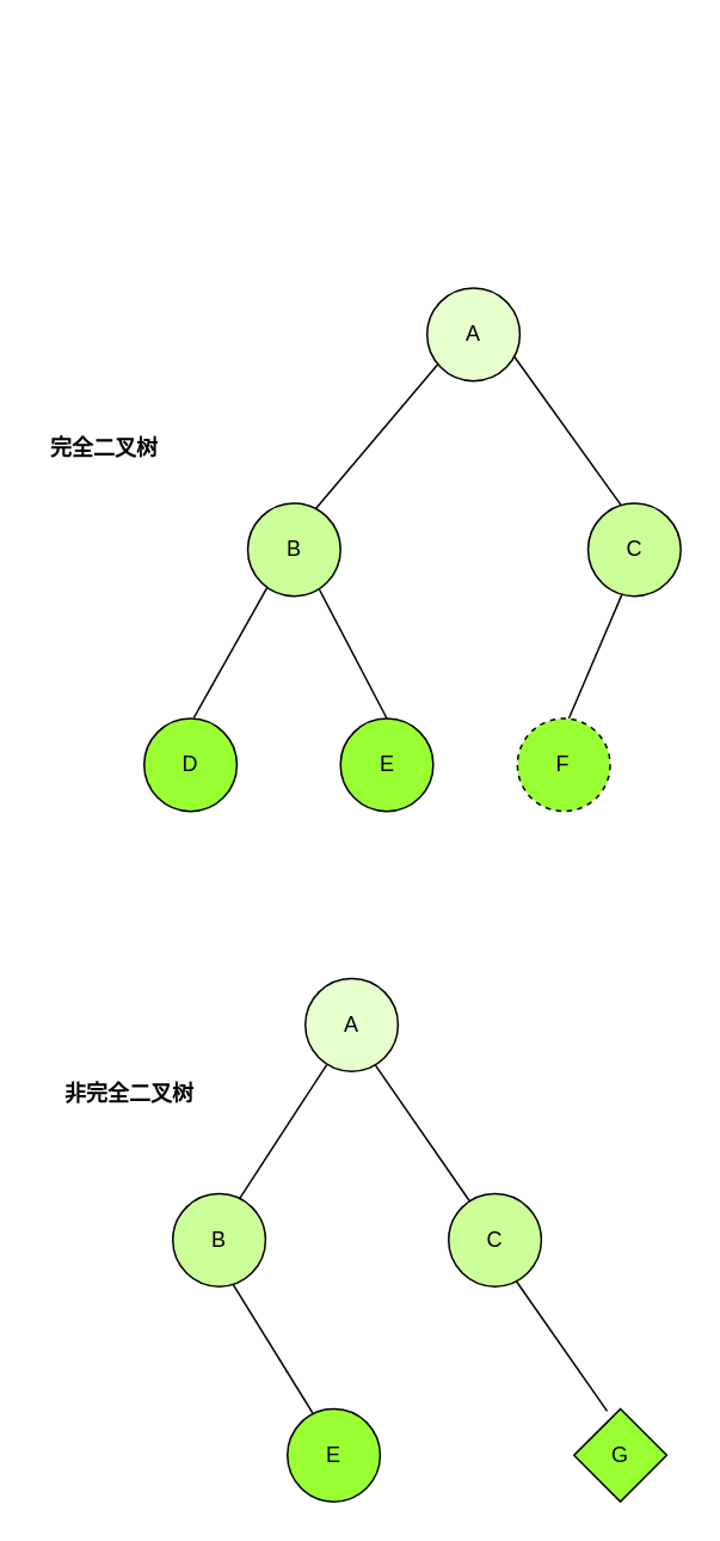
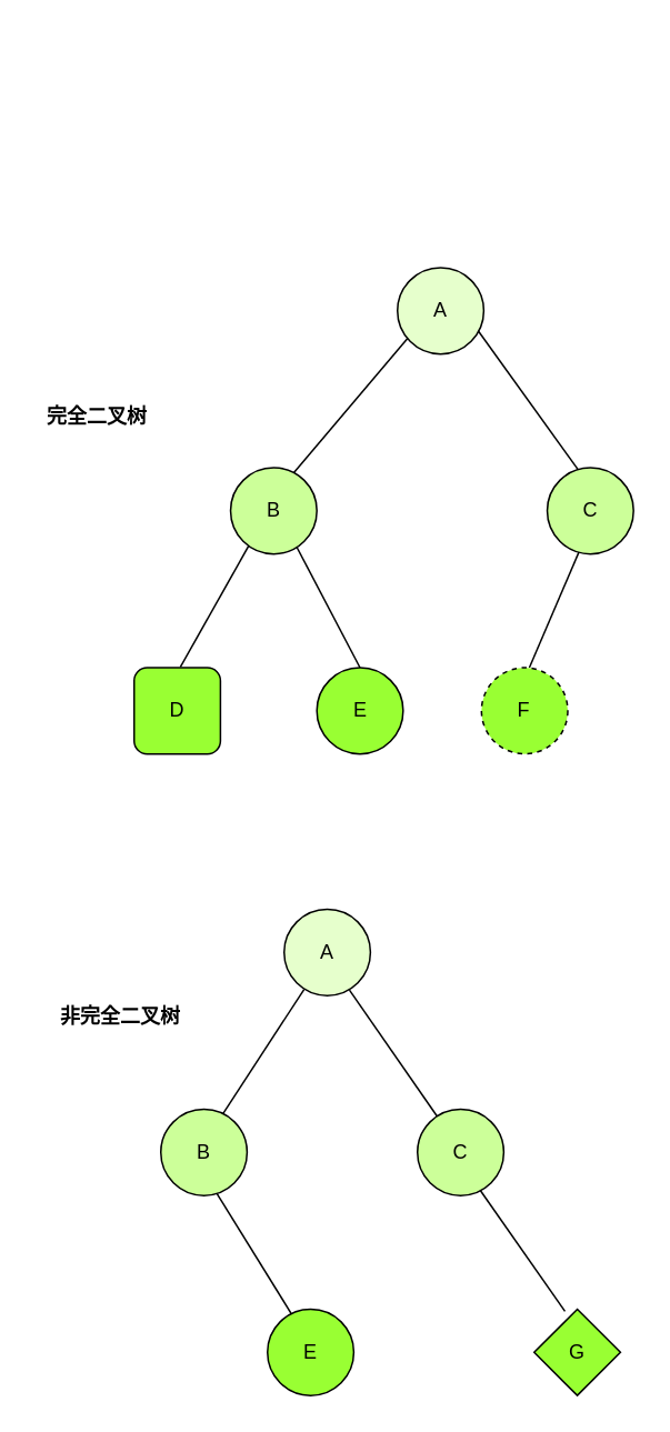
  <mxCell id="0" />
  <mxCell id="1" parent="0" />
  <mxCell id="2" style="edgeStyle=orthogonalEdgeStyle;rounded=0;orthogonalLoop=1;jettySize=auto;html=1;exitX=0.5;exitY=1;exitDx=0;exitDy=0;" parent="1" edge="1"><mxGeometry relative="1" as="geometry"><mxPoint x="30" y="20" as="sourcePoint" /><mxPoint x="30" y="20" as="targetPoint" /></mxGeometry></mxCell>
  <mxCell id="3" value="&lt;b&gt;完全二叉树&lt;/b&gt;" style="text;strokeColor=none;align=center;fillColor=none;html=1;verticalAlign=middle;whiteSpace=wrap;rounded=0;" parent="1" vertex="1"><mxGeometry x="20" y="240" width="76" height="20" as="geometry" /></mxCell>
  <mxCell id="4" value="&lt;b&gt;非完全二叉树&lt;/b&gt;" style="text;strokeColor=none;align=center;fillColor=none;html=1;verticalAlign=middle;whiteSpace=wrap;rounded=0;" parent="1" vertex="1"><mxGeometry x="30" y="600" width="84" height="20" as="geometry" /></mxCell>
  <mxCell id="5" value="" style="group" vertex="1" connectable="0" parent="1"><mxGeometry x="80" y="160" width="299.627" height="291.77" as="geometry" /></mxCell>
  <mxCell id="6" value="" style="endArrow=none;html=1;rounded=0;entryX=0.118;entryY=0.818;entryDx=0;entryDy=0;entryPerimeter=0;exitX=0.725;exitY=0.069;exitDx=0;exitDy=0;exitPerimeter=0;" parent="5" edge="1" target="13" source="15"><mxGeometry width="50" height="50" relative="1" as="geometry"><mxPoint x="99.607" y="120.002" as="sourcePoint" /><mxPoint x="158.03" y="44.57" as="targetPoint" /></mxGeometry></mxCell>
  <mxCell id="7" value="" style="endArrow=none;html=1;rounded=0;entryX=0.935;entryY=0.731;entryDx=0;entryDy=0;entryPerimeter=0;exitX=0.361;exitY=0.028;exitDx=0;exitDy=0;exitPerimeter=0;" parent="5" edge="1" target="13" source="17"><mxGeometry width="50" height="50" relative="1" as="geometry"><mxPoint x="264.63" y="120" as="sourcePoint" /><mxPoint x="204.63" y="40" as="targetPoint" /></mxGeometry></mxCell>
  <mxCell id="8" value="" style="endArrow=none;html=1;rounded=0;exitX=0.536;exitY=-0.007;exitDx=0;exitDy=0;exitPerimeter=0;entryX=0.213;entryY=0.901;entryDx=0;entryDy=0;entryPerimeter=0;" parent="5" edge="1" target="15" source="19"><mxGeometry width="50" height="50" relative="1" as="geometry"><mxPoint x="16.005" y="238.23" as="sourcePoint" /><mxPoint x="62.03" y="170" as="targetPoint" /></mxGeometry></mxCell>
  <mxCell id="9" value="" style="endArrow=none;html=1;rounded=0;exitX=0.5;exitY=0;exitDx=0;exitDy=0;entryX=0.764;entryY=0.914;entryDx=0;entryDy=0;entryPerimeter=0;" parent="5" source="21" edge="1" target="15"><mxGeometry width="50" height="50" relative="1" as="geometry"><mxPoint x="140" y="231.77" as="sourcePoint" /><mxPoint x="100" y="171.77" as="targetPoint" /></mxGeometry></mxCell>
  <mxCell id="10" value="" style="endArrow=none;html=1;rounded=0;entryX=0.37;entryY=0.971;entryDx=0;entryDy=0;entryPerimeter=0;exitX=0.555;exitY=0;exitDx=0;exitDy=0;exitPerimeter=0;" parent="5" edge="1" target="17" source="23"><mxGeometry width="50" height="50" relative="1" as="geometry"><mxPoint x="220" y="240" as="sourcePoint" /><mxPoint x="265.655" y="171.77" as="targetPoint" /></mxGeometry></mxCell>
  <mxCell id="11" value="" style="group" parent="5" vertex="1" connectable="0"><mxGeometry x="157.997" width="51.77" height="51.77" as="geometry" /></mxCell>
  <mxCell id="12" value="" style="group" parent="11" vertex="1" connectable="0"><mxGeometry width="51.77" height="51.77" as="geometry" /></mxCell>
  <mxCell id="13" value="A" style="ellipse;whiteSpace=wrap;html=1;aspect=fixed;fillColor=#E6FFCC;" parent="12" vertex="1"><mxGeometry width="51.77" height="51.77" as="geometry" /></mxCell>
  <mxCell id="14" value="" style="group" parent="5" vertex="1" connectable="0"><mxGeometry x="57.857" y="120" width="51.77" height="51.77" as="geometry" /></mxCell>
  <mxCell id="15" value="B" style="ellipse;whiteSpace=wrap;html=1;aspect=fixed;fillColor=#CCFF99;" parent="14" vertex="1"><mxGeometry width="51.77" height="51.77" as="geometry" /></mxCell>
  <mxCell id="16" value="" style="group" parent="5" vertex="1" connectable="0"><mxGeometry x="247.857" y="120" width="51.77" height="51.77" as="geometry" /></mxCell>
  <mxCell id="17" value="C" style="ellipse;whiteSpace=wrap;html=1;aspect=fixed;fillColor=#CCFF99;" parent="16" vertex="1"><mxGeometry width="51.77" height="51.77" as="geometry" /></mxCell>
  <mxCell id="18" value="" style="group" parent="5" vertex="1" connectable="0"><mxGeometry y="240.0" width="51.77" height="51.77" as="geometry" /></mxCell>
- <mxCell id="19" value="D" style="ellipse;whiteSpace=wrap;html=1;aspect=fixed;fillColor=#99FF33;" parent="18" vertex="1"><mxGeometry width="51.77" height="51.77" as="geometry" /></mxCell>
+ <mxCell id="19" value="D" style="whiteSpace=wrap;html=1;aspect=fixed;fillColor=#99FF33;rounded=1;" parent="18" vertex="1"><mxGeometry width="51.77" height="51.77" as="geometry" /></mxCell>
  <mxCell id="20" value="" style="group" parent="5" vertex="1" connectable="0"><mxGeometry x="109.623" y="240.0" width="51.77" height="51.77" as="geometry" /></mxCell>
  <mxCell id="21" value="E" style="ellipse;whiteSpace=wrap;html=1;aspect=fixed;fillColor=#99FF33;" parent="20" vertex="1"><mxGeometry width="51.77" height="51.77" as="geometry" /></mxCell>
  <mxCell id="22" value="" style="group" parent="5" vertex="1" connectable="0"><mxGeometry x="208.391" y="240.0" width="51.77" height="51.77" as="geometry" /></mxCell>
  <mxCell id="23" value="F" style="ellipse;whiteSpace=wrap;html=1;aspect=fixed;fillColor=#99FF33;movable=1;resizable=1;rotatable=1;deletable=1;editable=1;locked=0;connectable=1;dashed=1;" parent="22" vertex="1"><mxGeometry width="51.77" height="51.77" as="geometry" /></mxCell>
  <mxCell id="24" value="" style="group" vertex="1" connectable="0" parent="1"><mxGeometry x="95.997" y="545" width="275.777" height="291.77" as="geometry" /></mxCell>
  <mxCell id="25" value="" style="endArrow=none;html=1;rounded=0;entryX=0.231;entryY=0.928;entryDx=0;entryDy=0;entryPerimeter=0;exitX=0.722;exitY=0.049;exitDx=0;exitDy=0;exitPerimeter=0;" parent="24" edge="1" target="31" source="33"><mxGeometry width="50" height="50" relative="1" as="geometry"><mxPoint x="30.053" y="121.77" as="sourcePoint" /><mxPoint x="90.053" y="51.77" as="targetPoint" /></mxGeometry></mxCell>
  <mxCell id="26" value="" style="endArrow=none;html=1;rounded=0;entryX=0.756;entryY=0.935;entryDx=0;entryDy=0;entryPerimeter=0;exitX=0.229;exitY=0.083;exitDx=0;exitDy=0;exitPerimeter=0;" parent="24" edge="1" target="31" source="35"><mxGeometry width="50" height="50" relative="1" as="geometry"><mxPoint x="183.299" y="122.782" as="sourcePoint" /><mxPoint x="124.003" y="51.77" as="targetPoint" /></mxGeometry></mxCell>
  <mxCell id="27" value="" style="endArrow=none;html=1;rounded=0;exitX=0.304;exitY=0.097;exitDx=0;exitDy=0;exitPerimeter=0;entryX=0.642;entryY=0.963;entryDx=0;entryDy=0;entryPerimeter=0;" parent="24" edge="1" target="33" source="37"><mxGeometry width="50" height="50" relative="1" as="geometry"><mxPoint x="58.003" y="240" as="sourcePoint" /><mxPoint x="18.003" y="175" as="targetPoint" /></mxGeometry></mxCell>
  <mxCell id="28" value="" style="endArrow=none;html=1;rounded=0;entryX=0.712;entryY=0.918;entryDx=0;entryDy=0;entryPerimeter=0;exitX=0.357;exitY=0.024;exitDx=0;exitDy=0;exitPerimeter=0;" parent="24" edge="1" target="35" source="39"><mxGeometry width="50" height="50" relative="1" as="geometry"><mxPoint x="254.003" y="236.77" as="sourcePoint" /><mxPoint x="214.003" y="171.77" as="targetPoint" /></mxGeometry></mxCell>
  <mxCell id="29" value="" style="group" parent="24" vertex="1" connectable="0"><mxGeometry x="74.0" width="51.77" height="51.77" as="geometry" /></mxCell>
  <mxCell id="30" value="" style="group" parent="29" vertex="1" connectable="0"><mxGeometry width="51.77" height="51.77" as="geometry" /></mxCell>
  <mxCell id="31" value="A" style="ellipse;whiteSpace=wrap;html=1;aspect=fixed;fillColor=#E6FFCC;" parent="30" vertex="1"><mxGeometry width="51.77" height="51.77" as="geometry" /></mxCell>
  <mxCell id="32" value="" style="group" parent="24" vertex="1" connectable="0"><mxGeometry y="120" width="51.77" height="51.77" as="geometry" /></mxCell>
  <mxCell id="33" value="B" style="ellipse;whiteSpace=wrap;html=1;aspect=fixed;fillColor=#CCFF99;" parent="32" vertex="1"><mxGeometry width="51.77" height="51.77" as="geometry" /></mxCell>
  <mxCell id="34" value="" style="group" parent="24" vertex="1" connectable="0"><mxGeometry x="154" y="120" width="51.77" height="51.77" as="geometry" /></mxCell>
  <mxCell id="35" value="C" style="ellipse;whiteSpace=wrap;html=1;aspect=fixed;fillColor=#CCFF99;" parent="34" vertex="1"><mxGeometry width="51.77" height="51.77" as="geometry" /></mxCell>
  <mxCell id="36" value="" style="group" parent="24" vertex="1" connectable="0"><mxGeometry x="64.006" y="240" width="51.77" height="51.77" as="geometry" /></mxCell>
  <mxCell id="37" value="E" style="ellipse;whiteSpace=wrap;html=1;aspect=fixed;fillColor=#99FF33;" parent="36" vertex="1"><mxGeometry width="51.77" height="51.77" as="geometry" /></mxCell>
  <mxCell id="38" value="" style="group" parent="24" vertex="1" connectable="0"><mxGeometry x="224.007" y="240" width="51.77" height="51.77" as="geometry" /></mxCell>
  <mxCell id="39" value="G" style="rhombus;whiteSpace=wrap;html=1;aspect=fixed;fillColor=#99FF33;" parent="38" vertex="1"><mxGeometry width="51.77" height="51.77" as="geometry" /></mxCell>
